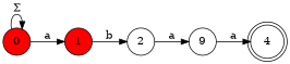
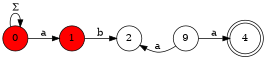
  digraph {
    rankdir=LR
    node [fillcolor=white shape=circle style=filled]
    0 [fillcolor=red]
    1 [fillcolor=red]
    2
    n4 [label=9]
    4 [shape=doublecircle]
    0 -> 0 [label="Σ"]
    0 -> 1 [label=a]
    1 -> 2 [label=b]
-   2 -> n4 [label=a]
+   n4 -> 2 [label=a]
    n4 -> 4 [label=a]
  }
